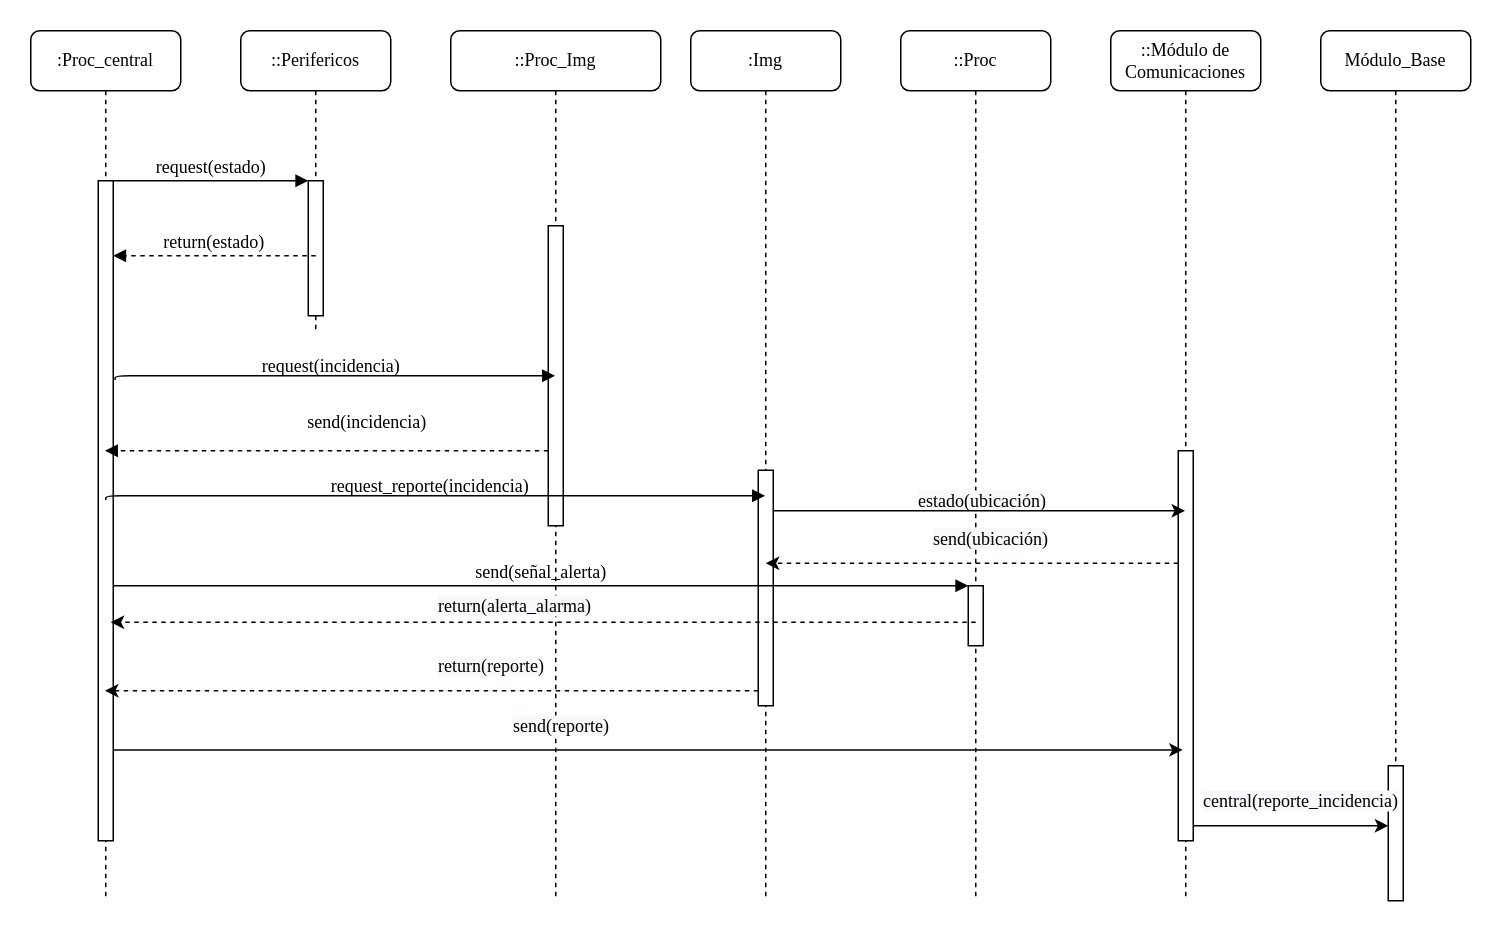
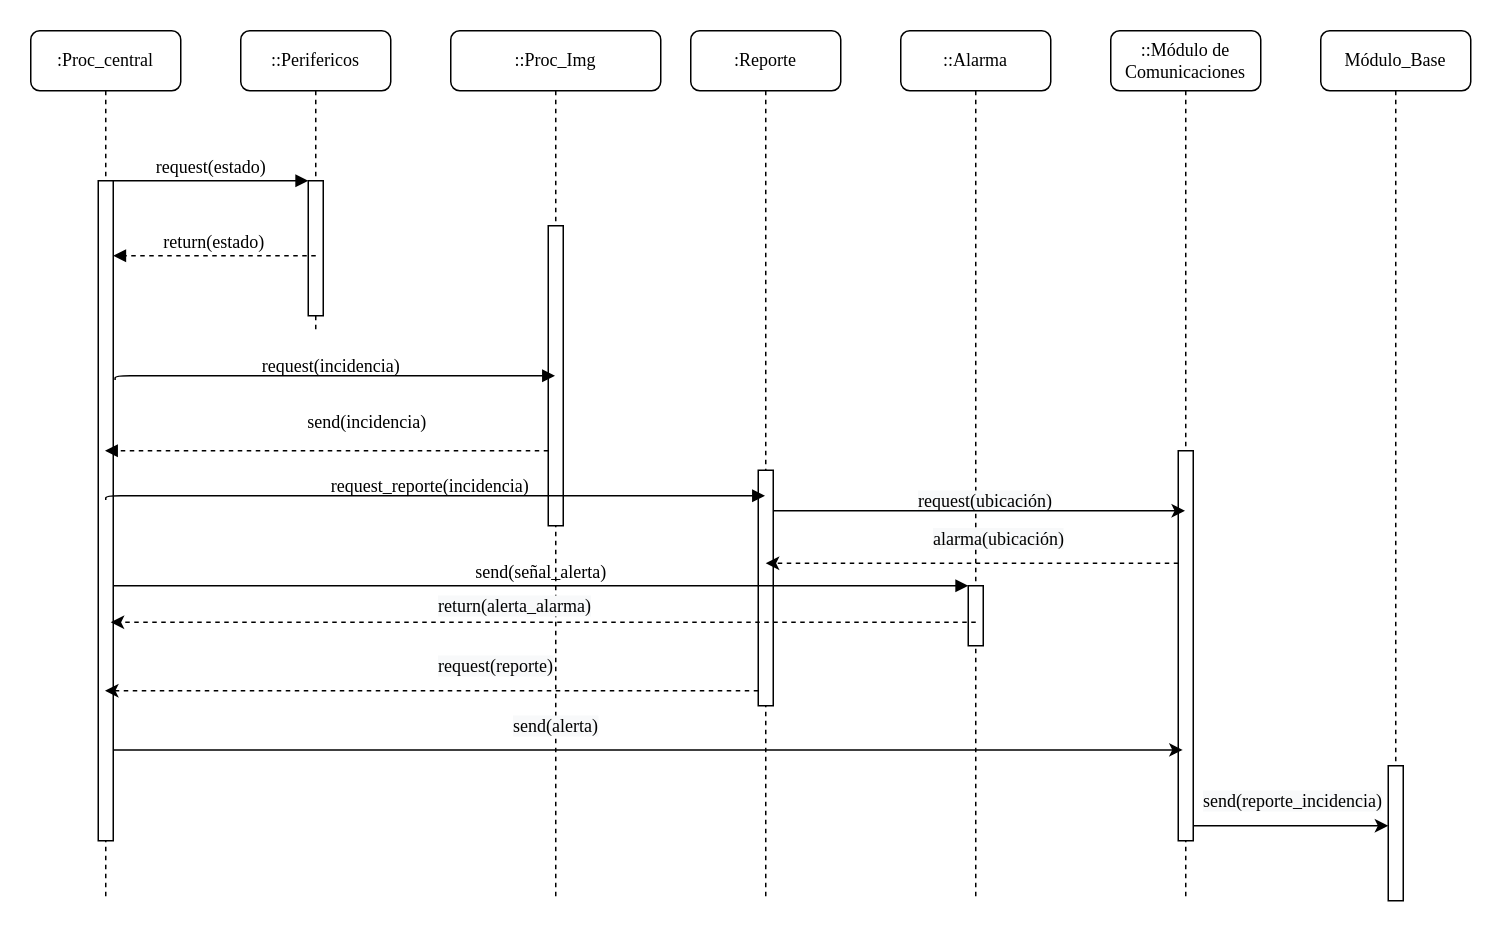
  <mxCell id="0" />
  <mxCell id="1" parent="0" />
  <mxCell id="2" value="::Perifericos" style="shape=umlLifeline;perimeter=lifelinePerimeter;whiteSpace=wrap;html=1;container=1;collapsible=0;recursiveResize=0;outlineConnect=0;rounded=1;shadow=0;comic=0;labelBackgroundColor=none;strokeWidth=1;fontFamily=Verdana;fontSize=12;align=center;" parent="1" vertex="1"><mxGeometry x="160" y="20" width="100" height="200" as="geometry" /></mxCell>
  <mxCell id="3" value="" style="html=1;points=[];perimeter=orthogonalPerimeter;rounded=0;shadow=0;comic=0;labelBackgroundColor=none;strokeWidth=1;fontFamily=Verdana;fontSize=12;align=center;" parent="2" vertex="1"><mxGeometry x="45" y="100" width="10" height="90" as="geometry" /></mxCell>
  <mxCell id="4" value="::Proc_Img" style="shape=umlLifeline;perimeter=lifelinePerimeter;whiteSpace=wrap;html=1;container=1;collapsible=0;recursiveResize=0;outlineConnect=0;rounded=1;shadow=0;comic=0;labelBackgroundColor=none;strokeWidth=1;fontFamily=Verdana;fontSize=12;align=center;" parent="1" vertex="1"><mxGeometry x="300" y="20" width="140" height="580" as="geometry" /></mxCell>
  <mxCell id="5" value="" style="html=1;points=[];perimeter=orthogonalPerimeter;rounded=0;shadow=0;comic=0;labelBackgroundColor=none;strokeWidth=1;fontFamily=Verdana;fontSize=12;align=center;" parent="4" vertex="1"><mxGeometry x="65" y="130" width="10" height="200" as="geometry" /></mxCell>
  <mxCell id="6" value="&lt;span style=&quot;color: rgb(0, 0, 0); font-family: Verdana; font-size: 12px; font-style: normal; font-variant-ligatures: normal; font-variant-caps: normal; font-weight: 400; letter-spacing: normal; orphans: 2; text-align: center; text-indent: 0px; text-transform: none; widows: 2; word-spacing: 0px; -webkit-text-stroke-width: 0px; background-color: rgb(248, 249, 250); text-decoration-thickness: initial; text-decoration-style: initial; text-decoration-color: initial; float: none; display: inline !important;&quot;&gt;return(alerta_alarma)&lt;/span&gt;" style="text;whiteSpace=wrap;html=1;fontSize=10;" parent="4" vertex="1"><mxGeometry x="-10" y="370" width="130" height="40" as="geometry" /></mxCell>
- <mxCell id="7" value="&lt;span style=&quot;color: rgb(0, 0, 0); font-family: Verdana; font-size: 12px; font-style: normal; font-variant-ligatures: normal; font-variant-caps: normal; font-weight: 400; letter-spacing: normal; orphans: 2; text-align: center; text-indent: 0px; text-transform: none; widows: 2; word-spacing: 0px; -webkit-text-stroke-width: 0px; background-color: rgb(248, 249, 250); text-decoration-thickness: initial; text-decoration-style: initial; text-decoration-color: initial; float: none; display: inline !important;&quot;&gt;return(reporte)&lt;/span&gt;" style="text;whiteSpace=wrap;html=1;fontSize=10;" parent="4" vertex="1"><mxGeometry x="-10" y="410" width="150" height="40" as="geometry" /></mxCell>
- <mxCell id="8" value="&lt;span style=&quot;color: rgb(0, 0, 0); font-family: Verdana; font-size: 12px; font-style: normal; font-variant-ligatures: normal; font-variant-caps: normal; font-weight: 400; letter-spacing: normal; orphans: 2; text-align: center; text-indent: 0px; text-transform: none; widows: 2; word-spacing: 0px; -webkit-text-stroke-width: 0px; background-color: rgb(248, 249, 250); text-decoration-thickness: initial; text-decoration-style: initial; text-decoration-color: initial; float: none; display: inline !important;&quot;&gt;send(reporte)&lt;/span&gt;" style="text;whiteSpace=wrap;html=1;fontSize=10;" parent="4" vertex="1"><mxGeometry x="40" y="450" width="150" height="40" as="geometry" /></mxCell>
- <mxCell id="9" value=":Img" style="shape=umlLifeline;perimeter=lifelinePerimeter;whiteSpace=wrap;html=1;container=1;collapsible=0;recursiveResize=0;outlineConnect=0;rounded=1;shadow=0;comic=0;labelBackgroundColor=none;strokeWidth=1;fontFamily=Verdana;fontSize=12;align=center;" parent="1" vertex="1"><mxGeometry x="460" y="20" width="100" height="580" as="geometry" /></mxCell>
+ <mxCell id="7" value="&lt;span style=&quot;color: rgb(0, 0, 0); font-family: Verdana; font-size: 12px; font-style: normal; font-variant-ligatures: normal; font-variant-caps: normal; font-weight: 400; letter-spacing: normal; orphans: 2; text-align: center; text-indent: 0px; text-transform: none; widows: 2; word-spacing: 0px; -webkit-text-stroke-width: 0px; background-color: rgb(248, 249, 250); text-decoration-thickness: initial; text-decoration-style: initial; text-decoration-color: initial; float: none; display: inline !important;&quot;&gt;request(reporte)&lt;/span&gt;" style="text;whiteSpace=wrap;html=1;fontSize=10;" parent="4" vertex="1"><mxGeometry x="-10" y="410" width="150" height="40" as="geometry" /></mxCell>
+ <mxCell id="8" value="&lt;span style=&quot;color: rgb(0, 0, 0); font-family: Verdana; font-size: 12px; font-style: normal; font-variant-ligatures: normal; font-variant-caps: normal; font-weight: 400; letter-spacing: normal; orphans: 2; text-align: center; text-indent: 0px; text-transform: none; widows: 2; word-spacing: 0px; -webkit-text-stroke-width: 0px; background-color: rgb(248, 249, 250); text-decoration-thickness: initial; text-decoration-style: initial; text-decoration-color: initial; float: none; display: inline !important;&quot;&gt;send(alerta)&lt;/span&gt;" style="text;whiteSpace=wrap;html=1;fontSize=10;" parent="4" vertex="1"><mxGeometry x="40" y="450" width="150" height="40" as="geometry" /></mxCell>
+ <mxCell id="9" value=":Reporte" style="shape=umlLifeline;perimeter=lifelinePerimeter;whiteSpace=wrap;html=1;container=1;collapsible=0;recursiveResize=0;outlineConnect=0;rounded=1;shadow=0;comic=0;labelBackgroundColor=none;strokeWidth=1;fontFamily=Verdana;fontSize=12;align=center;" parent="1" vertex="1"><mxGeometry x="460" y="20" width="100" height="580" as="geometry" /></mxCell>
  <mxCell id="10" value="" style="html=1;points=[];perimeter=orthogonalPerimeter;rounded=0;shadow=0;comic=0;labelBackgroundColor=none;strokeWidth=1;fontFamily=Verdana;fontSize=12;align=center;" parent="9" vertex="1"><mxGeometry x="45" y="293" width="10" height="157" as="geometry" /></mxCell>
- <mxCell id="11" value="::Proc" style="shape=umlLifeline;perimeter=lifelinePerimeter;whiteSpace=wrap;html=1;container=1;collapsible=0;recursiveResize=0;outlineConnect=0;rounded=1;shadow=0;comic=0;labelBackgroundColor=none;strokeWidth=1;fontFamily=Verdana;fontSize=12;align=center;" parent="1" vertex="1"><mxGeometry x="600" y="20" width="100" height="580" as="geometry" /></mxCell>
+ <mxCell id="11" value="::Alarma" style="shape=umlLifeline;perimeter=lifelinePerimeter;whiteSpace=wrap;html=1;container=1;collapsible=0;recursiveResize=0;outlineConnect=0;rounded=1;shadow=0;comic=0;labelBackgroundColor=none;strokeWidth=1;fontFamily=Verdana;fontSize=12;align=center;" parent="1" vertex="1"><mxGeometry x="600" y="20" width="100" height="580" as="geometry" /></mxCell>
  <mxCell id="12" value="" style="html=1;points=[];perimeter=orthogonalPerimeter;rounded=0;shadow=0;comic=0;labelBackgroundColor=none;strokeWidth=1;fontFamily=Verdana;fontSize=12;align=center;" parent="11" vertex="1"><mxGeometry x="45" y="370" width="10" height="40" as="geometry" /></mxCell>
- <mxCell id="13" value="&lt;span style=&quot;color: rgb(0, 0, 0); font-family: Verdana; font-size: 12px; font-style: normal; font-variant-ligatures: normal; font-variant-caps: normal; font-weight: 400; letter-spacing: normal; orphans: 2; text-align: center; text-indent: 0px; text-transform: none; widows: 2; word-spacing: 0px; -webkit-text-stroke-width: 0px; background-color: rgb(248, 249, 250); text-decoration-thickness: initial; text-decoration-style: initial; text-decoration-color: initial; float: none; display: inline !important;&quot;&gt;estado(ubicación)&lt;/span&gt;" style="text;whiteSpace=wrap;html=1;fontSize=10;" parent="11" vertex="1"><mxGeometry x="10" y="300" width="150" height="40" as="geometry" /></mxCell>
+ <mxCell id="13" value="&lt;span style=&quot;color: rgb(0, 0, 0); font-family: Verdana; font-size: 12px; font-style: normal; font-variant-ligatures: normal; font-variant-caps: normal; font-weight: 400; letter-spacing: normal; orphans: 2; text-align: center; text-indent: 0px; text-transform: none; widows: 2; word-spacing: 0px; -webkit-text-stroke-width: 0px; background-color: rgb(248, 249, 250); text-decoration-thickness: initial; text-decoration-style: initial; text-decoration-color: initial; float: none; display: inline !important;&quot;&gt;request(ubicación)&lt;/span&gt;" style="text;whiteSpace=wrap;html=1;fontSize=10;" parent="11" vertex="1"><mxGeometry x="10" y="300" width="150" height="40" as="geometry" /></mxCell>
  <mxCell id="14" value="::Módulo de Comunicaciones" style="shape=umlLifeline;perimeter=lifelinePerimeter;whiteSpace=wrap;html=1;container=1;collapsible=0;recursiveResize=0;outlineConnect=0;rounded=1;shadow=0;comic=0;labelBackgroundColor=none;strokeWidth=1;fontFamily=Verdana;fontSize=12;align=center;" parent="1" vertex="1"><mxGeometry x="740" y="20" width="100" height="580" as="geometry" /></mxCell>
  <mxCell id="15" value="" style="html=1;points=[];perimeter=orthogonalPerimeter;rounded=0;shadow=0;comic=0;labelBackgroundColor=none;strokeWidth=1;fontFamily=Verdana;fontSize=12;align=center;" parent="14" vertex="1"><mxGeometry x="45" y="280" width="10" height="260" as="geometry" /></mxCell>
  <mxCell id="16" value="Módulo_Base" style="shape=umlLifeline;perimeter=lifelinePerimeter;whiteSpace=wrap;html=1;container=1;collapsible=0;recursiveResize=0;outlineConnect=0;rounded=1;shadow=0;comic=0;labelBackgroundColor=none;strokeWidth=1;fontFamily=Verdana;fontSize=12;align=center;" parent="1" vertex="1"><mxGeometry x="880" y="20" width="100" height="580" as="geometry" /></mxCell>
  <mxCell id="17" value="" style="html=1;points=[];perimeter=orthogonalPerimeter;rounded=0;shadow=0;comic=0;labelBackgroundColor=none;strokeColor=#000000;strokeWidth=1;fillColor=#FFFFFF;fontFamily=Verdana;fontSize=12;fontColor=#000000;align=center;" parent="16" vertex="1"><mxGeometry x="45" y="490" width="10" height="90" as="geometry" /></mxCell>
  <mxCell id="18" value=":Proc_central" style="shape=umlLifeline;perimeter=lifelinePerimeter;whiteSpace=wrap;html=1;container=1;collapsible=0;recursiveResize=0;outlineConnect=0;rounded=1;shadow=0;comic=0;labelBackgroundColor=none;strokeWidth=1;fontFamily=Verdana;fontSize=12;align=center;" parent="1" vertex="1"><mxGeometry x="20" y="20" width="100" height="580" as="geometry" /></mxCell>
  <mxCell id="19" value="" style="html=1;points=[];perimeter=orthogonalPerimeter;rounded=0;shadow=0;comic=0;labelBackgroundColor=none;strokeWidth=1;fontFamily=Verdana;fontSize=12;align=center;" parent="18" vertex="1"><mxGeometry x="45" y="100" width="10" height="440" as="geometry" /></mxCell>
  <mxCell id="20" value="return(estado)" style="html=1;verticalAlign=bottom;endArrow=block;labelBackgroundColor=none;fontFamily=Verdana;fontSize=12;edgeStyle=elbowEdgeStyle;elbow=vertical;dashed=1;" parent="18" edge="1"><mxGeometry relative="1" as="geometry"><mxPoint x="190" y="150" as="sourcePoint" /><Array as="points"><mxPoint x="120" y="150" /><mxPoint x="195.33" y="70" /><mxPoint x="365.33" y="-20" /></Array><mxPoint x="54.997" y="150" as="targetPoint" /></mxGeometry></mxCell>
  <mxCell id="21" style="edgeStyle=orthogonalEdgeStyle;rounded=0;orthogonalLoop=1;jettySize=auto;html=1;fontSize=10;" parent="1" source="10" target="14" edge="1"><mxGeometry relative="1" as="geometry"><Array as="points"><mxPoint x="620" y="340" /><mxPoint x="620" y="340" /></Array></mxGeometry></mxCell>
  <mxCell id="22" value="send(incidencia)" style="html=1;verticalAlign=bottom;endArrow=block;labelBackgroundColor=none;fontFamily=Verdana;fontSize=12;edgeStyle=elbowEdgeStyle;elbow=vertical;dashed=1;" parent="1" source="5" target="18" edge="1"><mxGeometry x="-0.18" y="-10" relative="1" as="geometry"><mxPoint x="430" y="160" as="sourcePoint" /><Array as="points"><mxPoint x="330" y="300" /><mxPoint x="290" y="330" /><mxPoint x="270" y="280" /><mxPoint x="210" y="250" /><mxPoint x="380" y="160" /></Array><mxPoint as="offset" /></mxGeometry></mxCell>
  <mxCell id="23" value="send(señal_alerta)" style="html=1;verticalAlign=bottom;endArrow=block;labelBackgroundColor=none;fontFamily=Verdana;fontSize=12;" parent="1" source="19" target="12" edge="1"><mxGeometry relative="1" as="geometry"><mxPoint x="430" y="360" as="sourcePoint" /></mxGeometry></mxCell>
  <mxCell id="24" value="request(estado)" style="html=1;verticalAlign=bottom;endArrow=block;entryX=0;entryY=0;labelBackgroundColor=none;fontFamily=Verdana;fontSize=12;edgeStyle=elbowEdgeStyle;elbow=vertical;" parent="1" source="19" target="3" edge="1"><mxGeometry relative="1" as="geometry"><mxPoint x="140" y="130" as="sourcePoint" /></mxGeometry></mxCell>
  <mxCell id="25" value="request(incidencia)" style="html=1;verticalAlign=bottom;endArrow=block;labelBackgroundColor=none;fontFamily=Verdana;fontSize=12;edgeStyle=elbowEdgeStyle;elbow=vertical;exitX=1.123;exitY=0.302;exitDx=0;exitDy=0;exitPerimeter=0;" parent="1" source="19" target="4" edge="1"><mxGeometry x="-0.01" y="-3" relative="1" as="geometry"><mxPoint x="75" y="210.34" as="sourcePoint" /><mxPoint x="205" y="210.03" as="targetPoint" /><Array as="points"><mxPoint x="290" y="250" /></Array><mxPoint as="offset" /></mxGeometry></mxCell>
  <mxCell id="26" style="edgeStyle=orthogonalEdgeStyle;rounded=0;orthogonalLoop=1;jettySize=auto;html=1;entryX=0.831;entryY=0.669;entryDx=0;entryDy=0;entryPerimeter=0;dashed=1;fontSize=10;exitX=0.5;exitY=0.609;exitDx=0;exitDy=0;exitPerimeter=0;" parent="1" source="12" target="19" edge="1"><mxGeometry relative="1" as="geometry"><mxPoint x="640" y="414" as="sourcePoint" /><Array as="points" /></mxGeometry></mxCell>
  <mxCell id="27" value="request_reporte(incidencia)" style="html=1;verticalAlign=bottom;endArrow=block;labelBackgroundColor=none;fontFamily=Verdana;fontSize=12;edgeStyle=elbowEdgeStyle;elbow=vertical;exitX=1.123;exitY=0.302;exitDx=0;exitDy=0;exitPerimeter=0;" parent="1" target="9" edge="1"><mxGeometry x="-0.01" y="-3" relative="1" as="geometry"><mxPoint x="70" y="332.88" as="sourcePoint" /><mxPoint x="373.27" y="330" as="targetPoint" /><Array as="points"><mxPoint x="283.77" y="330" /></Array><mxPoint as="offset" /></mxGeometry></mxCell>
- <mxCell id="28" value="&lt;span style=&quot;color: rgb(0, 0, 0); font-family: Verdana; font-size: 12px; font-style: normal; font-variant-ligatures: normal; font-variant-caps: normal; font-weight: 400; letter-spacing: normal; orphans: 2; text-align: center; text-indent: 0px; text-transform: none; widows: 2; word-spacing: 0px; -webkit-text-stroke-width: 0px; background-color: rgb(248, 249, 250); text-decoration-thickness: initial; text-decoration-style: initial; text-decoration-color: initial; float: none; display: inline !important;&quot;&gt;send(ubicación)&lt;/span&gt;" style="text;whiteSpace=wrap;html=1;fontSize=10;" parent="1" vertex="1"><mxGeometry x="620" y="345" width="150" height="40" as="geometry" /></mxCell>
+ <mxCell id="28" value="&lt;span style=&quot;color: rgb(0, 0, 0); font-family: Verdana; font-size: 12px; font-style: normal; font-variant-ligatures: normal; font-variant-caps: normal; font-weight: 400; letter-spacing: normal; orphans: 2; text-align: center; text-indent: 0px; text-transform: none; widows: 2; word-spacing: 0px; -webkit-text-stroke-width: 0px; background-color: rgb(248, 249, 250); text-decoration-thickness: initial; text-decoration-style: initial; text-decoration-color: initial; float: none; display: inline !important;&quot;&gt;alarma(ubicación)&lt;/span&gt;" style="text;whiteSpace=wrap;html=1;fontSize=10;" parent="1" vertex="1"><mxGeometry x="620" y="345" width="150" height="40" as="geometry" /></mxCell>
  <mxCell id="29" style="edgeStyle=orthogonalEdgeStyle;rounded=0;orthogonalLoop=1;jettySize=auto;html=1;entryX=0.5;entryY=0.395;entryDx=0;entryDy=0;entryPerimeter=0;dashed=1;fontSize=10;" parent="1" source="15" target="10" edge="1"><mxGeometry relative="1" as="geometry"><Array as="points"><mxPoint x="710" y="375" /><mxPoint x="710" y="375" /></Array></mxGeometry></mxCell>
  <mxCell id="30" value="" style="endArrow=classic;html=1;rounded=0;fontSize=10;dashed=1;" parent="1" source="10" target="18" edge="1"><mxGeometry width="50" height="50" relative="1" as="geometry"><mxPoint x="400" y="470" as="sourcePoint" /><mxPoint x="450" y="420" as="targetPoint" /><Array as="points"><mxPoint x="480" y="460" /></Array></mxGeometry></mxCell>
  <mxCell id="31" value="" style="endArrow=classic;html=1;rounded=0;fontSize=10;entryX=0.298;entryY=0.767;entryDx=0;entryDy=0;entryPerimeter=0;" parent="1" source="19" target="15" edge="1"><mxGeometry width="50" height="50" relative="1" as="geometry"><mxPoint x="80" y="540" as="sourcePoint" /><mxPoint x="130" y="490" as="targetPoint" /></mxGeometry></mxCell>
  <mxCell id="32" style="edgeStyle=orthogonalEdgeStyle;rounded=0;orthogonalLoop=1;jettySize=auto;html=1;fontSize=10;" parent="1" source="15" target="17" edge="1"><mxGeometry relative="1" as="geometry"><Array as="points"><mxPoint x="900" y="550" /><mxPoint x="900" y="550" /></Array></mxGeometry></mxCell>
- <mxCell id="33" value="&lt;span style=&quot;color: rgb(0, 0, 0); font-family: Verdana; font-size: 12px; font-style: normal; font-variant-ligatures: normal; font-variant-caps: normal; font-weight: 400; letter-spacing: normal; orphans: 2; text-align: center; text-indent: 0px; text-transform: none; widows: 2; word-spacing: 0px; -webkit-text-stroke-width: 0px; background-color: rgb(248, 249, 250); text-decoration-thickness: initial; text-decoration-style: initial; text-decoration-color: initial; float: none; display: inline !important;&quot;&gt;central(reporte_incidencia)&lt;/span&gt;" style="text;whiteSpace=wrap;html=1;fontSize=10;" parent="1" vertex="1"><mxGeometry x="800" y="520" width="150" height="40" as="geometry" /></mxCell>
+ <mxCell id="33" value="&lt;span style=&quot;color: rgb(0, 0, 0); font-family: Verdana; font-size: 12px; font-style: normal; font-variant-ligatures: normal; font-variant-caps: normal; font-weight: 400; letter-spacing: normal; orphans: 2; text-align: center; text-indent: 0px; text-transform: none; widows: 2; word-spacing: 0px; -webkit-text-stroke-width: 0px; background-color: rgb(248, 249, 250); text-decoration-thickness: initial; text-decoration-style: initial; text-decoration-color: initial; float: none; display: inline !important;&quot;&gt;send(reporte_incidencia)&lt;/span&gt;" style="text;whiteSpace=wrap;html=1;fontSize=10;" parent="1" vertex="1"><mxGeometry x="800" y="520" width="150" height="40" as="geometry" /></mxCell>
